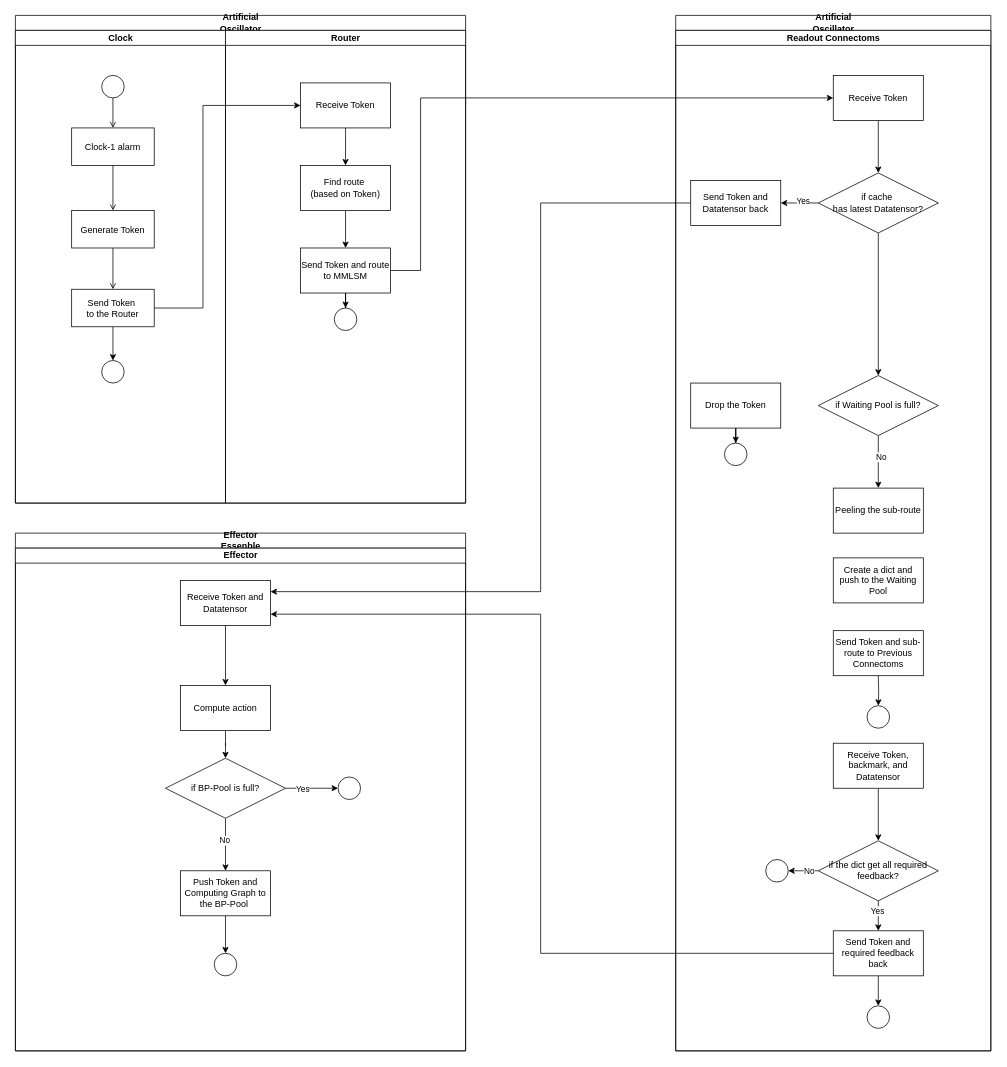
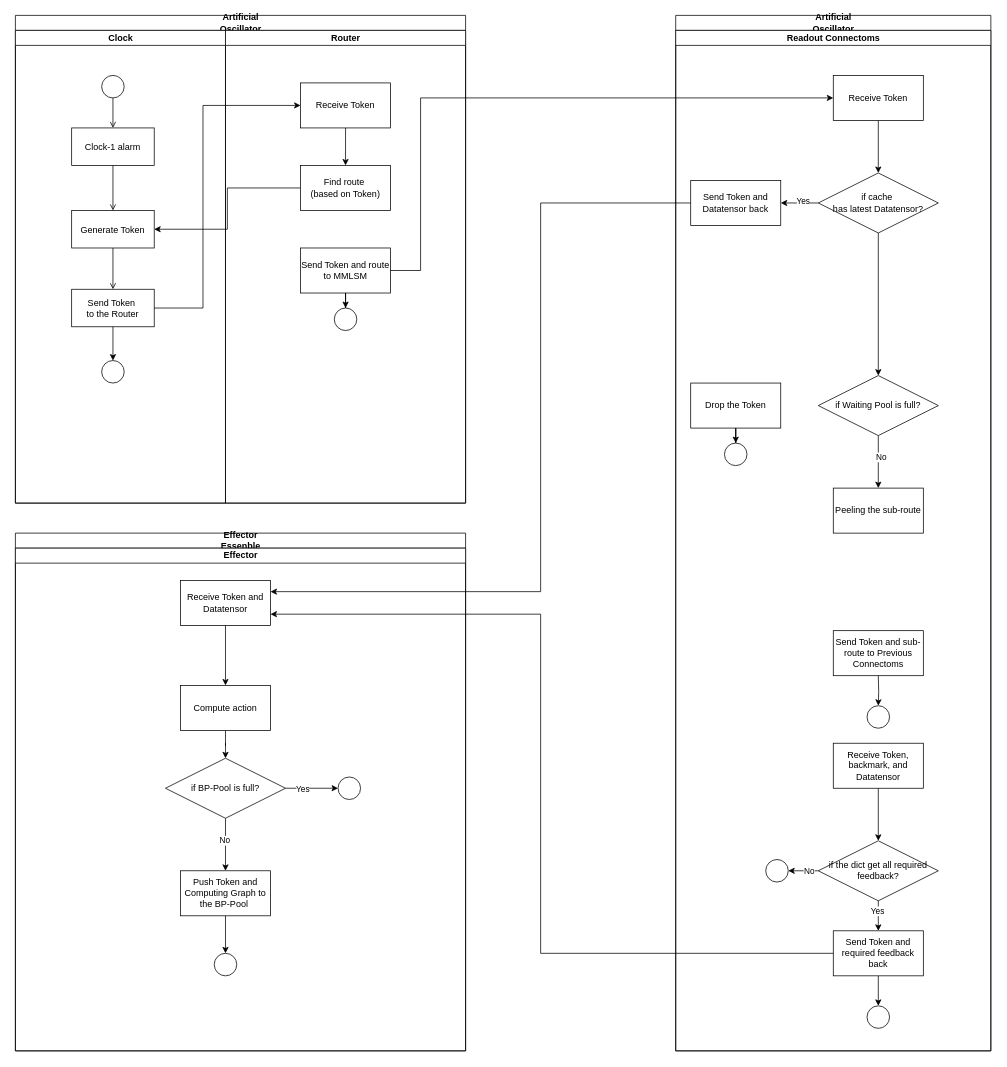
  <mxCell id="0" />
  <mxCell id="1" parent="0" />
  <mxCell id="2" value="&lt;span style=&quot;text-wrap-mode: wrap;&quot;&gt;Artificial Oscillator&lt;/span&gt;" style="swimlane;childLayout=stackLayout;resizeParent=1;resizeParentMax=0;startSize=20;html=1;" vertex="1" parent="1"><mxGeometry x="20" y="20" width="600" height="650" as="geometry"><mxRectangle x="420" y="-20" width="60" height="30" as="alternateBounds" /></mxGeometry></mxCell>
  <mxCell id="3" value="Clock" style="swimlane;startSize=20;html=1;" vertex="1" parent="2"><mxGeometry y="20" width="280" height="630" as="geometry" /></mxCell>
  <mxCell id="4" value="Clock-1 alarm" style="" vertex="1" parent="3"><mxGeometry x="75.0" y="130" width="110" height="50" as="geometry" /></mxCell>
  <mxCell id="5" value="Generate Token" style="" vertex="1" parent="3"><mxGeometry x="75.0" y="240" width="110" height="50" as="geometry" /></mxCell>
  <mxCell id="6" value="" style="endArrow=open;strokeColor=#000000;endFill=1;rounded=0" edge="1" parent="3" source="4" target="5"><mxGeometry relative="1" as="geometry" /></mxCell>
  <mxCell id="7" value="Send Token &#10;to the Router" style="" vertex="1" parent="3"><mxGeometry x="75.0" y="345" width="110" height="50" as="geometry" /></mxCell>
  <mxCell id="8" value="" style="endArrow=open;strokeColor=#000000;endFill=1;rounded=0" edge="1" parent="3" target="7"><mxGeometry relative="1" as="geometry"><mxPoint x="130" y="290" as="sourcePoint" /></mxGeometry></mxCell>
  <mxCell id="9" value="" style="edgeStyle=orthogonalEdgeStyle;rounded=0;orthogonalLoop=1;jettySize=auto;html=1;entryX=0.5;entryY=0;entryDx=0;entryDy=0;endArrow=open;endFill=0;strokeColor=#000000;" edge="1" parent="3" source="10" target="4"><mxGeometry relative="1" as="geometry"><mxPoint x="130.0" y="140" as="targetPoint" /></mxGeometry></mxCell>
  <mxCell id="10" value="" style="ellipse;whiteSpace=wrap;html=1;aspect=fixed;" vertex="1" parent="3"><mxGeometry x="115" y="60" width="30" height="30" as="geometry" /></mxCell>
  <mxCell id="11" value="" style="edgeStyle=orthogonalEdgeStyle;rounded=0;orthogonalLoop=1;jettySize=auto;html=1;" edge="1" parent="3" source="7" target="12"><mxGeometry relative="1" as="geometry"><mxPoint x="220" y="45" as="sourcePoint" /><mxPoint x="220.0" y="110" as="targetPoint" /></mxGeometry></mxCell>
  <mxCell id="12" value="" style="ellipse;whiteSpace=wrap;html=1;aspect=fixed;" vertex="1" parent="3"><mxGeometry x="115" y="440" width="30" height="30" as="geometry" /></mxCell>
  <mxCell id="13" style="edgeStyle=orthogonalEdgeStyle;rounded=0;orthogonalLoop=1;jettySize=auto;html=1;exitX=1;exitY=0.5;exitDx=0;exitDy=0;entryX=0;entryY=0.5;entryDx=0;entryDy=0;" edge="1" parent="2" source="7" target="21"><mxGeometry relative="1" as="geometry"><Array as="points"><mxPoint x="250" y="390" /><mxPoint x="250" y="120" /></Array></mxGeometry></mxCell>
  <mxCell id="14" value="Router" style="swimlane;startSize=20;html=1;" vertex="1" parent="2"><mxGeometry x="280" y="20" width="320" height="630" as="geometry" /></mxCell>
- <mxCell id="15" value="" style="edgeStyle=orthogonalEdgeStyle;rounded=0;orthogonalLoop=1;jettySize=auto;html=1;" edge="1" parent="14" source="16" target="18"><mxGeometry relative="1" as="geometry" /></mxCell>
+ <mxCell id="15" value="" style="edgeStyle=orthogonalEdgeStyle;rounded=0;orthogonalLoop=1;jettySize=auto;html=1;" edge="1" parent="14" source="16" target="5"><mxGeometry relative="1" as="geometry" /></mxCell>
  <mxCell id="16" value="Find route&amp;nbsp;&lt;div&gt;(based on Token)&lt;/div&gt;" style="whiteSpace=wrap;html=1;" vertex="1" parent="14"><mxGeometry x="100" y="180" width="120" height="60" as="geometry" /></mxCell>
  <mxCell id="17" value="" style="edgeStyle=orthogonalEdgeStyle;rounded=0;orthogonalLoop=1;jettySize=auto;html=1;" edge="1" parent="14" source="18" target="19"><mxGeometry relative="1" as="geometry" /></mxCell>
  <mxCell id="18" value="Send Token and route to MMLSM" style="whiteSpace=wrap;html=1;" vertex="1" parent="14"><mxGeometry x="100" y="290" width="120" height="60" as="geometry" /></mxCell>
  <mxCell id="19" value="" style="ellipse;whiteSpace=wrap;html=1;aspect=fixed;" vertex="1" parent="14"><mxGeometry x="145" y="370" width="30" height="30" as="geometry" /></mxCell>
  <mxCell id="20" value="" style="edgeStyle=orthogonalEdgeStyle;rounded=0;orthogonalLoop=1;jettySize=auto;html=1;" edge="1" parent="14" source="21" target="16"><mxGeometry relative="1" as="geometry" /></mxCell>
  <mxCell id="21" value="Receive Token" style="whiteSpace=wrap;html=1;" vertex="1" parent="14"><mxGeometry x="100" y="70" width="120" height="60" as="geometry" /></mxCell>
  <mxCell id="22" value="&lt;span style=&quot;text-wrap-mode: wrap;&quot;&gt;Artificial Oscillator&lt;/span&gt;" style="swimlane;childLayout=stackLayout;resizeParent=1;resizeParentMax=0;startSize=20;html=1;" vertex="1" parent="1"><mxGeometry x="900" y="20" width="420" height="1380" as="geometry"><mxRectangle x="420" y="-20" width="60" height="30" as="alternateBounds" /></mxGeometry></mxCell>
  <mxCell id="23" value="Readout Connectoms" style="swimlane;startSize=20;html=1;" vertex="1" parent="22"><mxGeometry y="20" width="420" height="1360" as="geometry" /></mxCell>
  <mxCell id="24" value="" style="edgeStyle=orthogonalEdgeStyle;rounded=0;orthogonalLoop=1;jettySize=auto;html=1;" edge="1" parent="23" source="25" target="27"><mxGeometry relative="1" as="geometry" /></mxCell>
  <mxCell id="25" value="Receive Token" style="whiteSpace=wrap;html=1;" vertex="1" parent="23"><mxGeometry x="210" y="60" width="120" height="60" as="geometry" /></mxCell>
  <mxCell id="26" style="edgeStyle=orthogonalEdgeStyle;rounded=0;orthogonalLoop=1;jettySize=auto;html=1;exitX=0.5;exitY=1;exitDx=0;exitDy=0;" edge="1" parent="23" source="27" target="34"><mxGeometry relative="1" as="geometry" /></mxCell>
  <mxCell id="27" value="if cache&amp;nbsp;&lt;div&gt;has latest Datatensor?&lt;/div&gt;" style="rhombus;whiteSpace=wrap;html=1;" vertex="1" parent="23"><mxGeometry x="190" y="190" width="160" height="80" as="geometry" /></mxCell>
  <mxCell id="28" value="Send Token and Datatensor back" style="whiteSpace=wrap;html=1;" vertex="1" parent="23"><mxGeometry x="20" y="200" width="120" height="60" as="geometry" /></mxCell>
  <mxCell id="29" value="" style="edgeStyle=orthogonalEdgeStyle;rounded=0;orthogonalLoop=1;jettySize=auto;html=1;" edge="1" parent="23" source="27" target="28"><mxGeometry relative="1" as="geometry" /></mxCell>
  <mxCell id="30" value="Yes" style="edgeLabel;html=1;align=center;verticalAlign=middle;resizable=0;points=[];" vertex="1" connectable="0" parent="29"><mxGeometry x="-0.149" y="-3" relative="1" as="geometry"><mxPoint as="offset" /></mxGeometry></mxCell>
  <mxCell id="31" value="Send Token and sub-route to Previous Connectoms" style="whiteSpace=wrap;html=1;" vertex="1" parent="23"><mxGeometry x="210" y="800" width="120" height="60" as="geometry" /></mxCell>
  <mxCell id="32" value="" style="edgeStyle=orthogonalEdgeStyle;rounded=0;orthogonalLoop=1;jettySize=auto;html=1;entryX=0.5;entryY=0;entryDx=0;entryDy=0;" edge="1" parent="23" source="34" target="38"><mxGeometry relative="1" as="geometry"><mxPoint x="270" y="580" as="targetPoint" /></mxGeometry></mxCell>
  <mxCell id="33" value="No" style="edgeLabel;html=1;align=center;verticalAlign=middle;resizable=0;points=[];" vertex="1" connectable="0" parent="32"><mxGeometry x="-0.178" y="3" relative="1" as="geometry"><mxPoint y="-1" as="offset" /></mxGeometry></mxCell>
  <mxCell id="34" value="if&amp;nbsp;&lt;span style=&quot;background-color: initial;&quot;&gt;Waiting Pool is full?&lt;/span&gt;" style="rhombus;whiteSpace=wrap;html=1;" vertex="1" parent="23"><mxGeometry x="190" y="460" width="160" height="80" as="geometry" /></mxCell>
  <mxCell id="35" value="" style="edgeStyle=orthogonalEdgeStyle;rounded=0;orthogonalLoop=1;jettySize=auto;html=1;" edge="1" parent="23" source="36" target="37"><mxGeometry relative="1" as="geometry" /></mxCell>
  <mxCell id="36" value="Drop the Token" style="whiteSpace=wrap;html=1;" vertex="1" parent="23"><mxGeometry x="20" y="470" width="120" height="60" as="geometry" /></mxCell>
  <mxCell id="37" value="" style="ellipse;whiteSpace=wrap;html=1;aspect=fixed;" vertex="1" parent="23"><mxGeometry x="65" y="550" width="30" height="30" as="geometry" /></mxCell>
  <mxCell id="38" value="Peeling the sub-route" style="whiteSpace=wrap;html=1;" vertex="1" parent="23"><mxGeometry x="210" y="610" width="120" height="60" as="geometry" /></mxCell>
- <mxCell id="39" value="Create a dict and push to the Waiting Pool" style="whiteSpace=wrap;html=1;" vertex="1" parent="23"><mxGeometry x="210" y="703" width="120" height="60" as="geometry" /></mxCell>
  <mxCell id="40" value="" style="edgeStyle=orthogonalEdgeStyle;rounded=0;orthogonalLoop=1;jettySize=auto;html=1;" edge="1" parent="23" target="41"><mxGeometry relative="1" as="geometry"><mxPoint x="270" y="860" as="sourcePoint" /></mxGeometry></mxCell>
  <mxCell id="41" value="" style="ellipse;whiteSpace=wrap;html=1;aspect=fixed;" vertex="1" parent="23"><mxGeometry x="255" y="900" width="30" height="30" as="geometry" /></mxCell>
  <mxCell id="42" value="" style="edgeStyle=orthogonalEdgeStyle;rounded=0;orthogonalLoop=1;jettySize=auto;html=1;" edge="1" parent="23" source="43" target="46"><mxGeometry relative="1" as="geometry" /></mxCell>
  <mxCell id="43" value="Receive Token, backmark, and Datatensor" style="whiteSpace=wrap;html=1;" vertex="1" parent="23"><mxGeometry x="210" y="950" width="120" height="60" as="geometry" /></mxCell>
  <mxCell id="44" value="" style="edgeStyle=orthogonalEdgeStyle;rounded=0;orthogonalLoop=1;jettySize=auto;html=1;entryX=1;entryY=0.5;entryDx=0;entryDy=0;" edge="1" parent="23" source="46" target="47"><mxGeometry relative="1" as="geometry"><mxPoint x="450" y="1120" as="targetPoint" /></mxGeometry></mxCell>
  <mxCell id="45" value="No" style="edgeLabel;html=1;align=center;verticalAlign=middle;resizable=0;points=[];" vertex="1" connectable="0" parent="44"><mxGeometry x="-0.336" relative="1" as="geometry"><mxPoint as="offset" /></mxGeometry></mxCell>
  <mxCell id="46" value="if the dict get all required feedback&lt;span style=&quot;background-color: initial;&quot;&gt;?&lt;/span&gt;" style="rhombus;whiteSpace=wrap;html=1;" vertex="1" parent="23"><mxGeometry x="190" y="1080" width="160" height="80" as="geometry" /></mxCell>
  <mxCell id="47" value="" style="ellipse;whiteSpace=wrap;html=1;aspect=fixed;" vertex="1" parent="23"><mxGeometry x="120" y="1105" width="30" height="30" as="geometry" /></mxCell>
  <mxCell id="48" value="" style="edgeStyle=orthogonalEdgeStyle;rounded=0;orthogonalLoop=1;jettySize=auto;html=1;" edge="1" parent="23" source="49" target="52"><mxGeometry relative="1" as="geometry" /></mxCell>
  <mxCell id="49" value="Send Token and required feedback back" style="whiteSpace=wrap;html=1;" vertex="1" parent="23"><mxGeometry x="210" y="1200" width="120" height="60" as="geometry" /></mxCell>
  <mxCell id="50" value="" style="edgeStyle=orthogonalEdgeStyle;rounded=0;orthogonalLoop=1;jettySize=auto;html=1;" edge="1" parent="23" source="46" target="49"><mxGeometry relative="1" as="geometry" /></mxCell>
  <mxCell id="51" value="Yes" style="edgeLabel;html=1;align=center;verticalAlign=middle;resizable=0;points=[];" vertex="1" connectable="0" parent="50"><mxGeometry x="-0.338" y="-2" relative="1" as="geometry"><mxPoint as="offset" /></mxGeometry></mxCell>
  <mxCell id="52" value="" style="ellipse;whiteSpace=wrap;html=1;aspect=fixed;" vertex="1" parent="23"><mxGeometry x="255" y="1300" width="30" height="30" as="geometry" /></mxCell>
  <mxCell id="53" style="edgeStyle=orthogonalEdgeStyle;rounded=0;orthogonalLoop=1;jettySize=auto;html=1;exitX=1;exitY=0.5;exitDx=0;exitDy=0;entryX=0;entryY=0.5;entryDx=0;entryDy=0;" edge="1" parent="1" source="18" target="25"><mxGeometry relative="1" as="geometry"><Array as="points"><mxPoint x="560" y="360" /><mxPoint x="560" y="130" /></Array></mxGeometry></mxCell>
  <mxCell id="54" style="edgeStyle=orthogonalEdgeStyle;rounded=0;orthogonalLoop=1;jettySize=auto;html=1;exitX=0;exitY=0.5;exitDx=0;exitDy=0;entryX=1;entryY=0.25;entryDx=0;entryDy=0;" edge="1" parent="1" source="28" target="58"><mxGeometry relative="1" as="geometry"><mxPoint x="220" y="800" as="targetPoint" /><Array as="points"><mxPoint x="720" y="270" /><mxPoint x="720" y="788" /></Array></mxGeometry></mxCell>
  <mxCell id="55" value="&lt;span style=&quot;text-wrap-mode: wrap;&quot;&gt;Effector Essenble&lt;/span&gt;" style="swimlane;childLayout=stackLayout;resizeParent=1;resizeParentMax=0;startSize=20;html=1;" vertex="1" parent="1"><mxGeometry x="20" y="710" width="600" height="690" as="geometry"><mxRectangle x="420" y="-20" width="60" height="30" as="alternateBounds" /></mxGeometry></mxCell>
  <mxCell id="56" value="Effector" style="swimlane;startSize=20;html=1;" vertex="1" parent="55"><mxGeometry y="20" width="600" height="670" as="geometry" /></mxCell>
  <mxCell id="57" value="" style="edgeStyle=orthogonalEdgeStyle;rounded=0;orthogonalLoop=1;jettySize=auto;html=1;" edge="1" parent="56" source="58" target="60"><mxGeometry relative="1" as="geometry" /></mxCell>
  <mxCell id="58" value="Receive Token and Datatensor" style="whiteSpace=wrap;html=1;" vertex="1" parent="56"><mxGeometry x="220" y="43" width="120" height="60" as="geometry" /></mxCell>
  <mxCell id="59" value="" style="edgeStyle=orthogonalEdgeStyle;rounded=0;orthogonalLoop=1;jettySize=auto;html=1;" edge="1" parent="56" source="60" target="65"><mxGeometry relative="1" as="geometry" /></mxCell>
  <mxCell id="60" value="Compute action" style="whiteSpace=wrap;html=1;" vertex="1" parent="56"><mxGeometry x="220" y="183" width="120" height="60" as="geometry" /></mxCell>
  <mxCell id="61" value="" style="edgeStyle=orthogonalEdgeStyle;rounded=0;orthogonalLoop=1;jettySize=auto;html=1;" edge="1" parent="56" source="65" target="67"><mxGeometry relative="1" as="geometry" /></mxCell>
  <mxCell id="62" value="No" style="edgeLabel;html=1;align=center;verticalAlign=middle;resizable=0;points=[];" vertex="1" connectable="0" parent="61"><mxGeometry x="-0.174" y="-2" relative="1" as="geometry"><mxPoint as="offset" /></mxGeometry></mxCell>
  <mxCell id="63" value="" style="edgeStyle=orthogonalEdgeStyle;rounded=0;orthogonalLoop=1;jettySize=auto;html=1;" edge="1" parent="56" source="65" target="68"><mxGeometry relative="1" as="geometry" /></mxCell>
  <mxCell id="64" value="Yes" style="edgeLabel;html=1;align=center;verticalAlign=middle;resizable=0;points=[];" vertex="1" connectable="0" parent="63"><mxGeometry x="-0.382" y="-1" relative="1" as="geometry"><mxPoint as="offset" /></mxGeometry></mxCell>
  <mxCell id="65" value="if BP-&lt;span style=&quot;background-color: initial;&quot;&gt;Pool is full?&lt;/span&gt;" style="rhombus;whiteSpace=wrap;html=1;" vertex="1" parent="56"><mxGeometry x="200" y="280" width="160" height="80" as="geometry" /></mxCell>
  <mxCell id="66" value="" style="edgeStyle=orthogonalEdgeStyle;rounded=0;orthogonalLoop=1;jettySize=auto;html=1;" edge="1" parent="56" source="67" target="69"><mxGeometry relative="1" as="geometry" /></mxCell>
  <mxCell id="67" value="Push Token and Computing Graph to the BP-Pool&amp;nbsp;" style="whiteSpace=wrap;html=1;" vertex="1" parent="56"><mxGeometry x="220" y="430" width="120" height="60" as="geometry" /></mxCell>
  <mxCell id="68" value="" style="ellipse;whiteSpace=wrap;html=1;aspect=fixed;" vertex="1" parent="56"><mxGeometry x="430" y="305" width="30" height="30" as="geometry" /></mxCell>
  <mxCell id="69" value="" style="ellipse;whiteSpace=wrap;html=1;aspect=fixed;" vertex="1" parent="56"><mxGeometry x="265" y="540" width="30" height="30" as="geometry" /></mxCell>
  <mxCell id="70" style="edgeStyle=orthogonalEdgeStyle;rounded=0;orthogonalLoop=1;jettySize=auto;html=1;exitX=0;exitY=0.5;exitDx=0;exitDy=0;entryX=1;entryY=0.75;entryDx=0;entryDy=0;" edge="1" parent="1" source="49" target="58"><mxGeometry relative="1" as="geometry"><mxPoint x="1453.96" y="999.64" as="sourcePoint" /><mxPoint x="200" y="820" as="targetPoint" /><Array as="points"><mxPoint x="720" y="1270" /><mxPoint x="720" y="818" /></Array></mxGeometry></mxCell>
